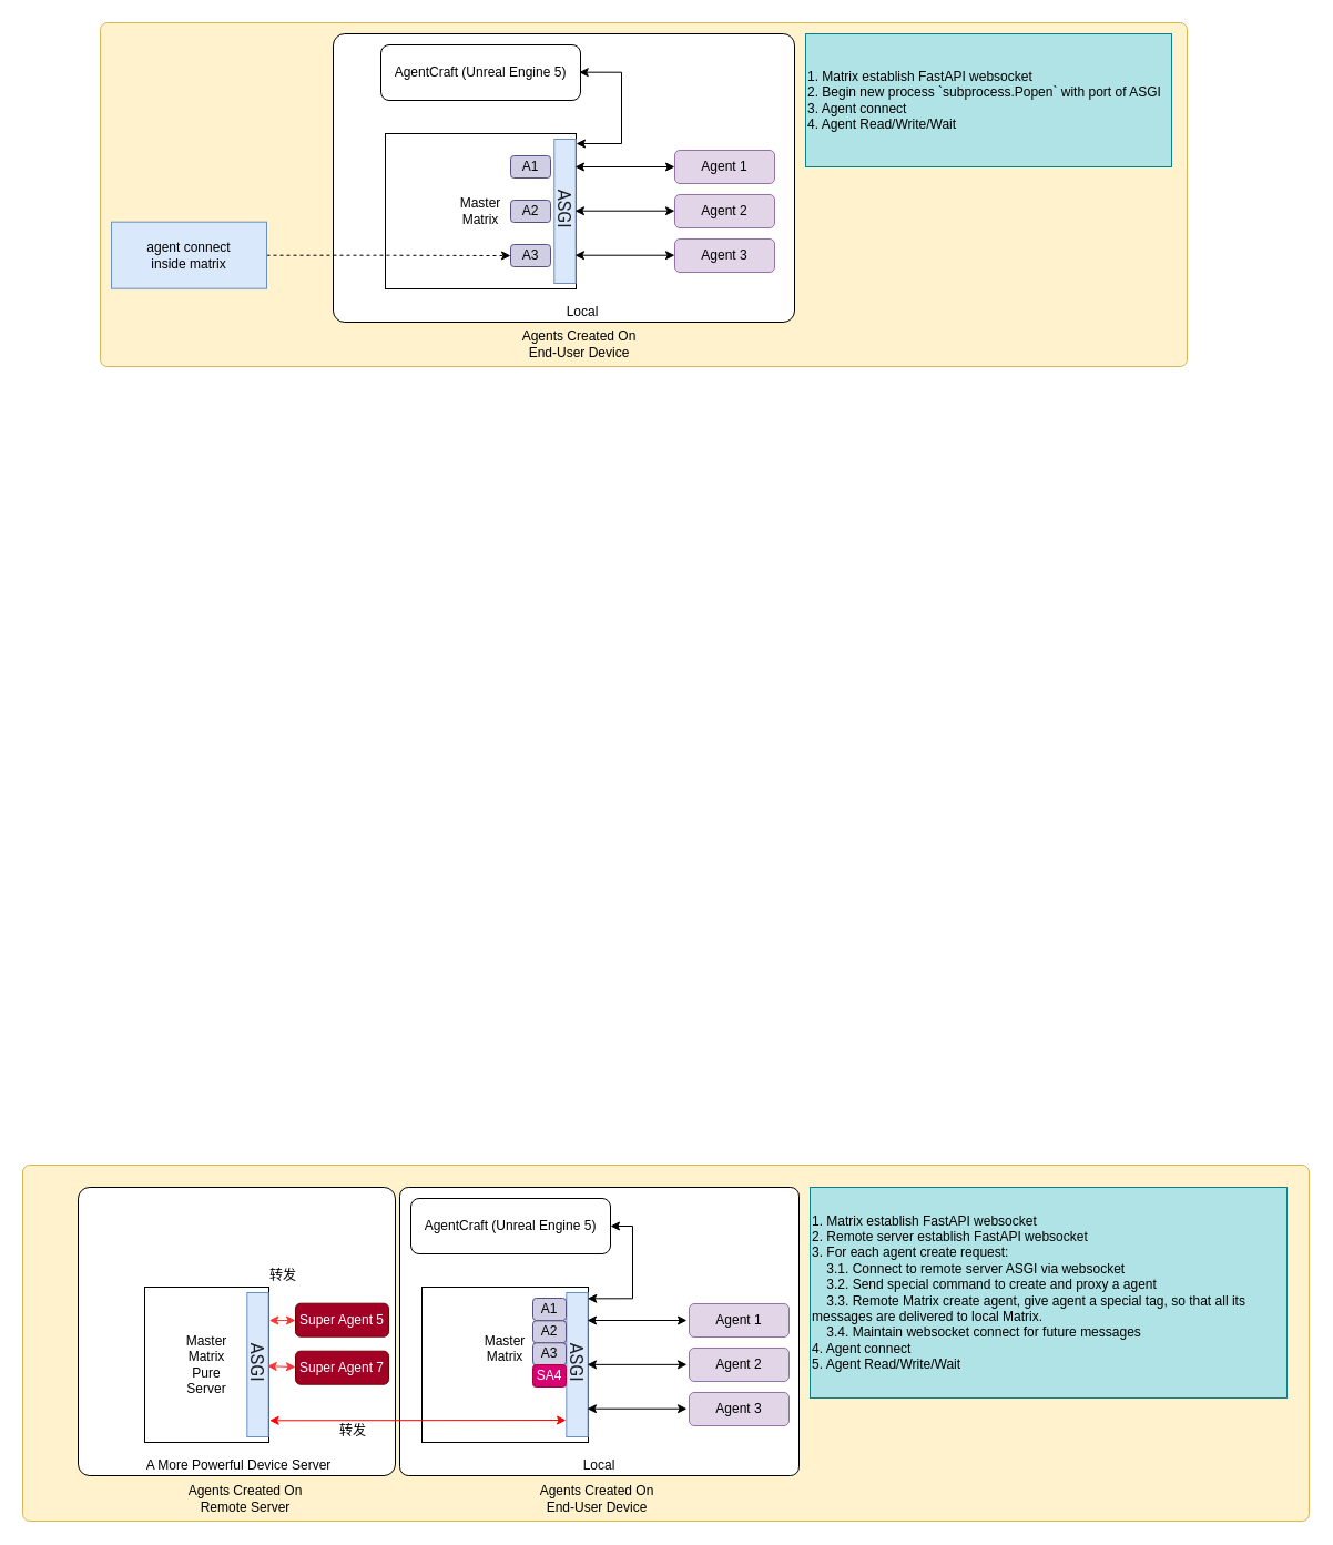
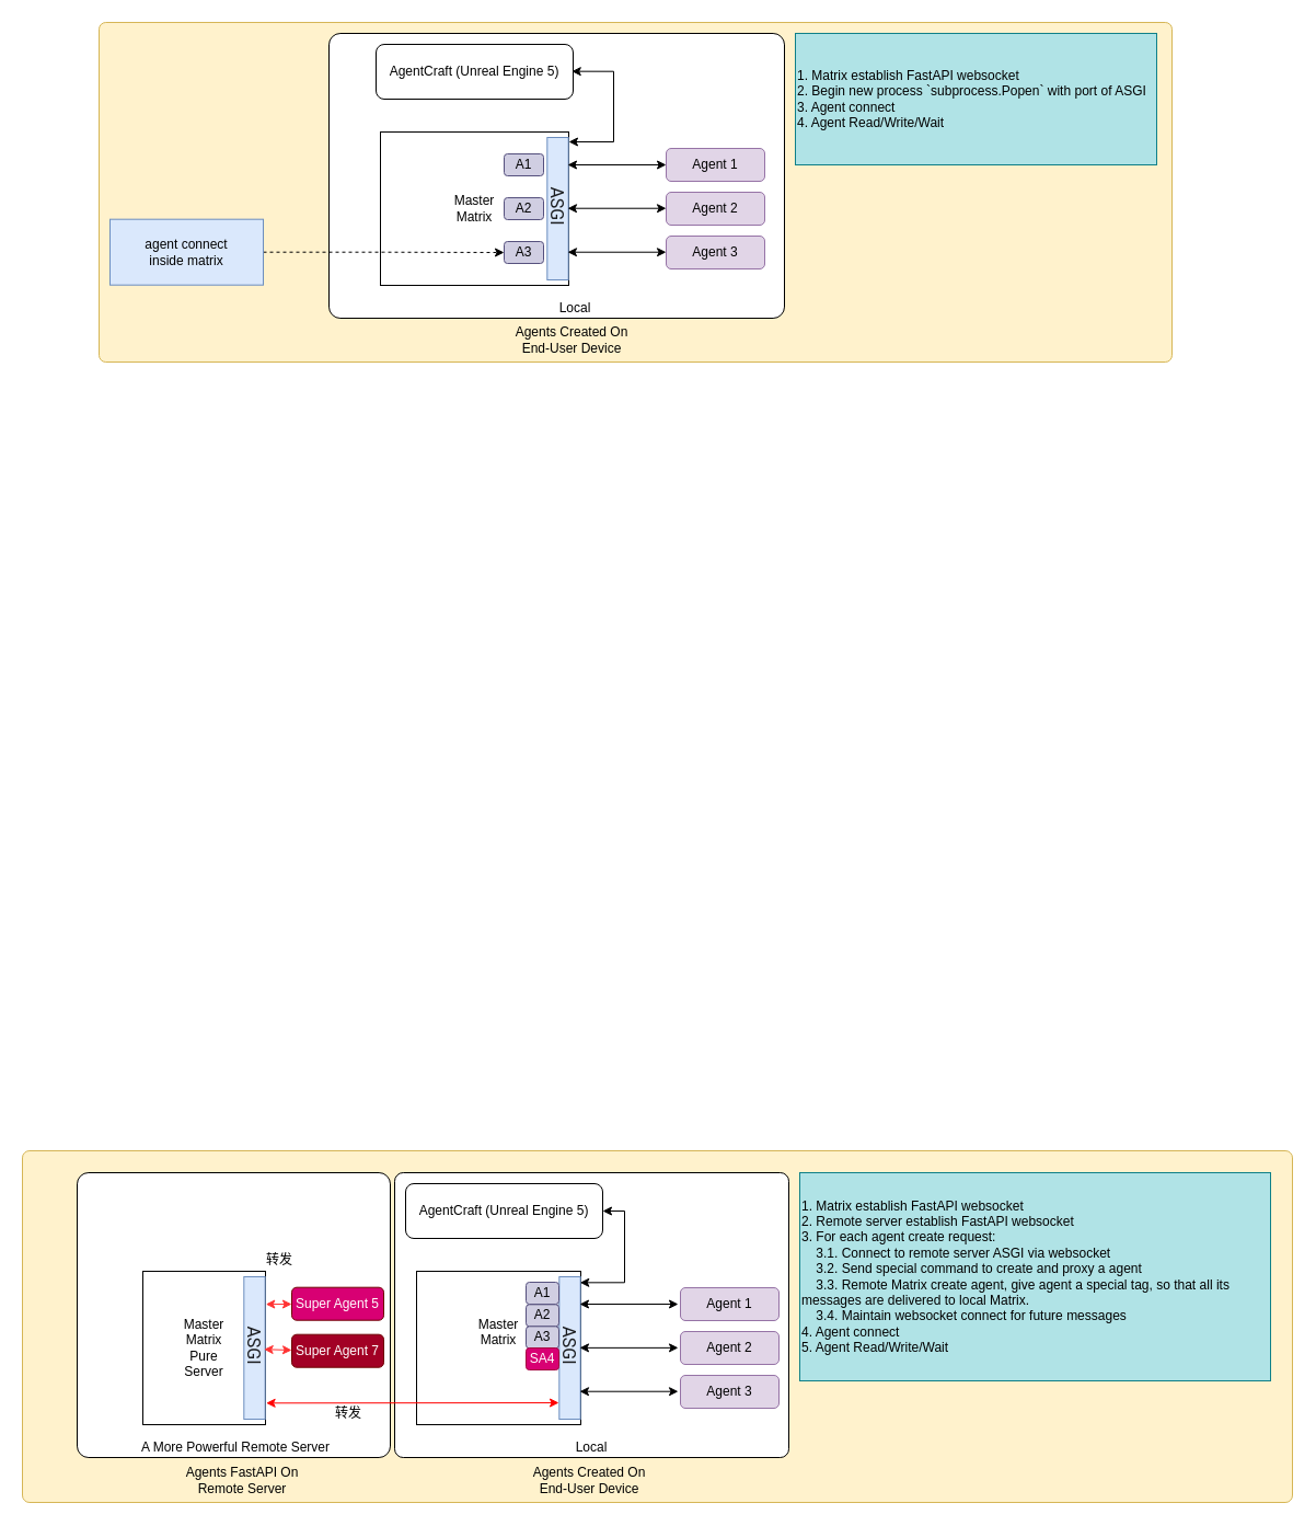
  <mxCell id="0" />
  <mxCell id="1" parent="0" />
  <mxCell id="2" value="" style="rounded=1;whiteSpace=wrap;html=1;fillColor=#fff2cc;strokeColor=#d6b656;arcSize=2;" parent="1" vertex="1"><mxGeometry x="90" y="20" width="980" height="310" as="geometry" /></mxCell>
  <mxCell id="3" value="" style="rounded=1;whiteSpace=wrap;html=1;arcSize=4;" parent="1" vertex="1"><mxGeometry x="300" width="416" height="260" as="geometry" y="30" /></mxCell>
  <mxCell id="4" value="Agent 1" style="rounded=1;whiteSpace=wrap;html=1;fillColor=#e1d5e7;strokeColor=#9673a6;" parent="1" vertex="1"><mxGeometry x="608" y="135" width="90" height="30" as="geometry" /></mxCell>
  <mxCell id="5" value="Agent 2" style="rounded=1;whiteSpace=wrap;html=1;fillColor=#e1d5e7;strokeColor=#9673a6;" parent="1" vertex="1"><mxGeometry x="608" y="175" width="90" height="30" as="geometry" /></mxCell>
  <mxCell id="6" value="Agent 3" style="rounded=1;whiteSpace=wrap;html=1;fillColor=#e1d5e7;strokeColor=#9673a6;" parent="1" vertex="1"><mxGeometry x="608" y="215" width="90" height="30" as="geometry" /></mxCell>
  <mxCell id="7" value="&lt;span style=&quot;color: rgb(0, 0, 0); font-family: Helvetica; font-size: 12px; font-style: normal; font-variant-ligatures: normal; font-variant-caps: normal; font-weight: 400; letter-spacing: normal; orphans: 2; text-indent: 0px; text-transform: none; widows: 2; word-spacing: 0px; -webkit-text-stroke-width: 0px; text-decoration-thickness: initial; text-decoration-style: initial; text-decoration-color: initial; float: none; display: inline !important;&quot;&gt;Local&lt;/span&gt;" style="text;whiteSpace=wrap;html=1;align=center;labelBackgroundColor=none;verticalAlign=middle;" parent="1" vertex="1"><mxGeometry x="470" y="271" width="110" height="20" as="geometry" /></mxCell>
  <mxCell id="8" value="Master&lt;br&gt;Matrix" style="rounded=1;whiteSpace=wrap;html=1;arcSize=0;" parent="1" vertex="1"><mxGeometry x="347" y="120" width="172" height="140" as="geometry" /></mxCell>
  <mxCell id="9" value="AgentCraft (Unreal Engine 5)" style="rounded=1;whiteSpace=wrap;html=1;" parent="1" vertex="1"><mxGeometry x="343" y="40" width="180" height="50" as="geometry" /></mxCell>
  <mxCell id="10" value="&lt;span style=&quot;color: rgba(0, 0, 0, 0.87); font-family: Roboto, -apple-system, BlinkMacSystemFont, Helvetica, Arial, sans-serif; font-size: 16px; font-style: normal; font-variant-ligatures: normal; font-variant-caps: normal; font-weight: 400; letter-spacing: normal; orphans: 2; text-indent: 0px; text-transform: none; widows: 2; word-spacing: 0px; -webkit-text-stroke-width: 0px; text-decoration-thickness: initial; text-decoration-style: initial; text-decoration-color: initial; float: none; display: inline !important;&quot;&gt;ASGI&lt;span&gt;&amp;nbsp;&lt;/span&gt;&lt;/span&gt;" style="text;whiteSpace=wrap;html=1;align=center;fillColor=#dae8fc;strokeColor=#6c8ebf;rotation=90;verticalAlign=middle;labelBackgroundColor=none;" parent="1" vertex="1"><mxGeometry x="444" y="180.32" width="130" height="19.37" as="geometry" /></mxCell>
  <mxCell id="11" value="" style="endArrow=classic;startArrow=classic;html=1;rounded=0;" parent="1" edge="1"><mxGeometry width="50" height="50" relative="1" as="geometry"><mxPoint x="608" y="150" as="sourcePoint" /><mxPoint x="518" y="150" as="targetPoint" /></mxGeometry></mxCell>
  <mxCell id="12" value="" style="endArrow=classic;startArrow=classic;html=1;rounded=0;" parent="1" edge="1"><mxGeometry width="50" height="50" relative="1" as="geometry"><mxPoint x="608" y="189.71" as="sourcePoint" /><mxPoint x="518" y="189.71" as="targetPoint" /></mxGeometry></mxCell>
  <mxCell id="13" value="" style="endArrow=classic;startArrow=classic;html=1;rounded=0;" parent="1" edge="1"><mxGeometry width="50" height="50" relative="1" as="geometry"><mxPoint x="608" y="229.71" as="sourcePoint" /><mxPoint x="518" y="229.71" as="targetPoint" /></mxGeometry></mxCell>
  <mxCell id="14" value="1. Matrix establish FastAPI websocket&lt;br&gt;2. Begin new process `subprocess.Popen` with port of ASGI&lt;br&gt;3. Agent connect&lt;br&gt;4. Agent Read/Write/Wait" style="rounded=1;whiteSpace=wrap;html=1;labelBorderColor=none;strokeColor=#0e8088;fillColor=#b0e3e6;arcSize=0;align=left;" parent="1" vertex="1"><mxGeometry x="726" width="330" height="120" as="geometry" y="30" /></mxCell>
  <mxCell id="15" value="A1" style="rounded=1;whiteSpace=wrap;html=1;fillColor=#d0cee2;strokeColor=#56517e;" parent="1" vertex="1"><mxGeometry x="460" y="140" width="36" height="20" as="geometry" /></mxCell>
  <mxCell id="16" value="A2" style="rounded=1;whiteSpace=wrap;html=1;fillColor=#d0cee2;strokeColor=#56517e;" parent="1" vertex="1"><mxGeometry x="460" y="180" width="36" height="20" as="geometry" /></mxCell>
  <mxCell id="17" value="A3" style="rounded=1;whiteSpace=wrap;html=1;fillColor=#d0cee2;strokeColor=#56517e;" parent="1" vertex="1"><mxGeometry x="460" y="220" width="36" height="20" as="geometry" /></mxCell>
  <mxCell id="18" style="edgeStyle=orthogonalEdgeStyle;rounded=0;orthogonalLoop=1;jettySize=auto;html=1;exitX=1;exitY=0.5;exitDx=0;exitDy=0;entryX=0;entryY=0.5;entryDx=0;entryDy=0;dashed=1;" parent="1" source="19" target="17" edge="1"><mxGeometry relative="1" as="geometry" /></mxCell>
  <mxCell id="19" value="agent connect&lt;br&gt;inside matrix" style="text;html=1;strokeColor=#6c8ebf;fillColor=#dae8fc;align=center;verticalAlign=middle;whiteSpace=wrap;rounded=0;" parent="1" vertex="1"><mxGeometry x="100" y="199.69" width="140" height="60" as="geometry" /></mxCell>
  <mxCell id="20" style="edgeStyle=orthogonalEdgeStyle;rounded=0;orthogonalLoop=1;jettySize=auto;html=1;exitX=0.993;exitY=0.613;exitDx=0;exitDy=0;entryX=0.041;entryY=0.021;entryDx=0;entryDy=0;entryPerimeter=0;startArrow=classic;startFill=1;exitPerimeter=0;" parent="1" edge="1"><mxGeometry relative="1" as="geometry"><mxPoint x="521.74" y="64.65" as="sourcePoint" /><mxPoint x="519" y="129" as="targetPoint" /><Array as="points"><mxPoint x="560" y="65" /><mxPoint x="560" y="129" /></Array></mxGeometry></mxCell>
  <mxCell id="21" value="Agents Created On&lt;br style=&quot;border-color: var(--border-color);&quot;&gt;End-User Device" style="text;whiteSpace=wrap;html=1;align=center;labelBackgroundColor=none;verticalAlign=middle;" parent="1" vertex="1"><mxGeometry x="454" y="290" width="136" height="40" as="geometry" /></mxCell>
  <mxCell id="22" value="" style="rounded=1;whiteSpace=wrap;html=1;fillColor=#fff2cc;strokeColor=#d6b656;arcSize=2;" vertex="1" parent="1"><mxGeometry x="20" y="1050" width="1160" height="321" as="geometry" /></mxCell>
  <mxCell id="23" value="" style="rounded=1;whiteSpace=wrap;html=1;arcSize=3;" vertex="1" parent="1"><mxGeometry x="360" y="1070" width="360" height="260" as="geometry" /></mxCell>
  <mxCell id="24" value="" style="rounded=1;whiteSpace=wrap;html=1;arcSize=4;" vertex="1" parent="1"><mxGeometry x="70" y="1070" width="286" height="260" as="geometry" /></mxCell>
  <mxCell id="25" value="Agent 1" style="rounded=1;whiteSpace=wrap;html=1;fillColor=#e1d5e7;strokeColor=#9673a6;" vertex="1" parent="1"><mxGeometry x="621" y="1175" width="90" height="30" as="geometry" /></mxCell>
  <mxCell id="26" value="Agent 2" style="rounded=1;whiteSpace=wrap;html=1;fillColor=#e1d5e7;strokeColor=#9673a6;" vertex="1" parent="1"><mxGeometry x="621" y="1215" width="90" height="30" as="geometry" /></mxCell>
  <mxCell id="27" value="Agent 3" style="rounded=1;whiteSpace=wrap;html=1;fillColor=#e1d5e7;strokeColor=#9673a6;" vertex="1" parent="1"><mxGeometry x="621" y="1255" width="90" height="30" as="geometry" /></mxCell>
- <mxCell id="28" value="&lt;span style=&quot;color: rgb(0, 0, 0); font-family: Helvetica; font-size: 12px; font-style: normal; font-variant-ligatures: normal; font-variant-caps: normal; font-weight: 400; letter-spacing: normal; orphans: 2; text-indent: 0px; text-transform: none; widows: 2; word-spacing: 0px; -webkit-text-stroke-width: 0px; text-decoration-thickness: initial; text-decoration-style: initial; text-decoration-color: initial; float: none; display: inline !important;&quot;&gt;A More Powerful Device Server&lt;/span&gt;" style="text;whiteSpace=wrap;html=1;align=center;labelBackgroundColor=none;verticalAlign=middle;" vertex="1" parent="1"><mxGeometry x="120" y="1306" width="190" height="30" as="geometry" /></mxCell>
+ <mxCell id="28" value="&lt;span style=&quot;color: rgb(0, 0, 0); font-family: Helvetica; font-size: 12px; font-style: normal; font-variant-ligatures: normal; font-variant-caps: normal; font-weight: 400; letter-spacing: normal; orphans: 2; text-indent: 0px; text-transform: none; widows: 2; word-spacing: 0px; -webkit-text-stroke-width: 0px; text-decoration-thickness: initial; text-decoration-style: initial; text-decoration-color: initial; float: none; display: inline !important;&quot;&gt;A More Powerful Remote Server&lt;/span&gt;" style="text;whiteSpace=wrap;html=1;align=center;labelBackgroundColor=none;verticalAlign=middle;" vertex="1" parent="1"><mxGeometry x="120" y="1306" width="190" height="30" as="geometry" /></mxCell>
  <mxCell id="29" value="&lt;span style=&quot;color: rgb(0, 0, 0); font-family: Helvetica; font-size: 12px; font-style: normal; font-variant-ligatures: normal; font-variant-caps: normal; font-weight: 400; letter-spacing: normal; orphans: 2; text-indent: 0px; text-transform: none; widows: 2; word-spacing: 0px; -webkit-text-stroke-width: 0px; text-decoration-thickness: initial; text-decoration-style: initial; text-decoration-color: initial; float: none; display: inline !important;&quot;&gt;Local&lt;/span&gt;" style="text;whiteSpace=wrap;html=1;align=center;labelBackgroundColor=none;verticalAlign=middle;" vertex="1" parent="1"><mxGeometry x="485" y="1311" width="110" height="20" as="geometry" /></mxCell>
  <mxCell id="30" value="Master&lt;br&gt;Matrix&lt;br&gt;&lt;br&gt;&lt;br&gt;" style="rounded=1;whiteSpace=wrap;html=1;arcSize=0;" vertex="1" parent="1"><mxGeometry x="380" y="1160" width="150" height="140" as="geometry" /></mxCell>
  <mxCell id="31" value="AgentCraft (Unreal Engine 5)" style="rounded=1;whiteSpace=wrap;html=1;" vertex="1" parent="1"><mxGeometry x="370" y="1080" width="180" height="50" as="geometry" /></mxCell>
  <mxCell id="32" value="&lt;span style=&quot;color: rgba(0, 0, 0, 0.87); font-family: Roboto, -apple-system, BlinkMacSystemFont, Helvetica, Arial, sans-serif; font-size: 16px; font-style: normal; font-variant-ligatures: normal; font-variant-caps: normal; font-weight: 400; letter-spacing: normal; orphans: 2; text-indent: 0px; text-transform: none; widows: 2; word-spacing: 0px; -webkit-text-stroke-width: 0px; text-decoration-thickness: initial; text-decoration-style: initial; text-decoration-color: initial; float: none; display: inline !important;&quot;&gt;ASGI&lt;span&gt;&amp;nbsp;&lt;/span&gt;&lt;/span&gt;" style="text;whiteSpace=wrap;html=1;align=center;fillColor=#dae8fc;strokeColor=#6c8ebf;rotation=90;verticalAlign=middle;labelBackgroundColor=none;" vertex="1" parent="1"><mxGeometry x="455" y="1220.32" width="130" height="19.37" as="geometry" /></mxCell>
  <mxCell id="33" value="" style="endArrow=classic;startArrow=classic;html=1;rounded=0;" edge="1" parent="1"><mxGeometry width="50" height="50" relative="1" as="geometry"><mxPoint x="619" y="1190" as="sourcePoint" /><mxPoint x="529" y="1190" as="targetPoint" /></mxGeometry></mxCell>
  <mxCell id="34" value="" style="endArrow=classic;startArrow=classic;html=1;rounded=0;" edge="1" parent="1"><mxGeometry width="50" height="50" relative="1" as="geometry"><mxPoint x="619" y="1229.86" as="sourcePoint" /><mxPoint x="529" y="1229.86" as="targetPoint" /></mxGeometry></mxCell>
  <mxCell id="35" value="" style="endArrow=classic;startArrow=classic;html=1;rounded=0;" edge="1" parent="1"><mxGeometry width="50" height="50" relative="1" as="geometry"><mxPoint x="619" y="1269.71" as="sourcePoint" /><mxPoint x="529" y="1269.71" as="targetPoint" /></mxGeometry></mxCell>
  <mxCell id="36" value="" style="endArrow=classic;startArrow=classic;html=1;rounded=0;entryX=0.887;entryY=-0.048;entryDx=0;entryDy=0;exitX=0.885;exitY=1.016;exitDx=0;exitDy=0;strokeColor=#FF0000;entryPerimeter=0;exitPerimeter=0;" edge="1" parent="1" source="32" target="42"><mxGeometry width="50" height="50" relative="1" as="geometry"><mxPoint x="420" y="1280" as="sourcePoint" /><mxPoint x="244.685" y="1280.005" as="targetPoint" /></mxGeometry></mxCell>
- <mxCell id="37" value="Agents Created On Remote Server" style="text;whiteSpace=wrap;html=1;align=center;labelBackgroundColor=none;verticalAlign=middle;" vertex="1" parent="1"><mxGeometry x="153" y="1331" width="136" height="40" as="geometry" /></mxCell>
+ <mxCell id="37" value="Agents FastAPI On Remote Server" style="text;whiteSpace=wrap;html=1;align=center;labelBackgroundColor=none;verticalAlign=middle;" vertex="1" parent="1"><mxGeometry x="153" y="1331" width="136" height="40" as="geometry" /></mxCell>
  <mxCell id="38" value="1. Matrix establish FastAPI websocket&lt;br&gt;2. Remote server establish&amp;nbsp;FastAPI&amp;nbsp;websocket&lt;br&gt;3. For each agent create request:&lt;br&gt;&lt;span style=&quot;&quot;&gt;&lt;span style=&quot;&quot;&gt;&amp;nbsp;&amp;nbsp;&amp;nbsp;&amp;nbsp;&lt;/span&gt;&lt;/span&gt;3.1. Connect to remote server ASGI via websocket&lt;br&gt;&lt;span style=&quot;&quot;&gt;&lt;span style=&quot;&quot;&gt;&amp;nbsp;&amp;nbsp;&amp;nbsp;&amp;nbsp;&lt;/span&gt;&lt;/span&gt;3.2. Send special command to create and proxy a agent&lt;br&gt;&lt;span style=&quot;&quot;&gt;&lt;span style=&quot;&quot;&gt;&amp;nbsp;&amp;nbsp;&amp;nbsp;&amp;nbsp;&lt;/span&gt;&lt;/span&gt;3.3. Remote Matrix create agent, give agent a special tag, so that all its messages are delivered to local Matrix.&lt;br&gt;&amp;nbsp; &amp;nbsp; 3.4. Maintain websocket connect for future messages&lt;br&gt;4. Agent connect&lt;br&gt;5. Agent Read/Write/Wait" style="rounded=1;whiteSpace=wrap;html=1;labelBorderColor=none;strokeColor=#0e8088;fillColor=#b0e3e6;arcSize=0;align=left;" vertex="1" parent="1"><mxGeometry x="730" y="1070" width="430" height="190" as="geometry" /></mxCell>
  <mxCell id="39" value="Master&lt;br&gt;Matrix&lt;br&gt;Pure&lt;br&gt;Server&lt;br&gt;" style="rounded=1;whiteSpace=wrap;html=1;arcSize=0;" vertex="1" parent="1"><mxGeometry x="130" y="1160" width="112" height="140" as="geometry" /></mxCell>
- <mxCell id="40" value="Super Agent 5" style="rounded=1;whiteSpace=wrap;html=1;fillColor=#a20025;fontColor=#ffffff;strokeColor=#6F0000;" vertex="1" parent="1"><mxGeometry x="266" y="1174.69" width="84" height="30" as="geometry" /></mxCell>
+ <mxCell id="40" value="Super Agent 5" style="rounded=1;whiteSpace=wrap;html=1;fillColor=#d80073;fontColor=#ffffff;strokeColor=#6F0000;" vertex="1" parent="1"><mxGeometry x="266" y="1174.69" width="84" height="30" as="geometry" /></mxCell>
  <mxCell id="41" value="Super Agent 7" style="rounded=1;whiteSpace=wrap;html=1;fillColor=#a20025;fontColor=#ffffff;strokeColor=#6F0000;" vertex="1" parent="1"><mxGeometry x="266" y="1217.69" width="84" height="30" as="geometry" /></mxCell>
  <mxCell id="42" value="&lt;span style=&quot;color: rgba(0, 0, 0, 0.87); font-family: Roboto, -apple-system, BlinkMacSystemFont, Helvetica, Arial, sans-serif; font-size: 16px; font-style: normal; font-variant-ligatures: normal; font-variant-caps: normal; font-weight: 400; letter-spacing: normal; orphans: 2; text-indent: 0px; text-transform: none; widows: 2; word-spacing: 0px; -webkit-text-stroke-width: 0px; text-decoration-thickness: initial; text-decoration-style: initial; text-decoration-color: initial; float: none; display: inline !important;&quot;&gt;ASGI&lt;span&gt;&amp;nbsp;&lt;/span&gt;&lt;/span&gt;" style="text;whiteSpace=wrap;html=1;align=center;fillColor=#dae8fc;strokeColor=#6c8ebf;rotation=90;verticalAlign=middle;labelBackgroundColor=none;" vertex="1" parent="1"><mxGeometry x="167" y="1220.32" width="130" height="19.37" as="geometry" /></mxCell>
  <mxCell id="43" value="" style="endArrow=classic;startArrow=classic;html=1;rounded=0;entryX=0.193;entryY=-0.031;entryDx=0;entryDy=0;entryPerimeter=0;strokeColor=#FF3333;" edge="1" parent="1" target="42"><mxGeometry width="50" height="50" relative="1" as="geometry"><mxPoint x="266" y="1190" as="sourcePoint" /><mxPoint x="246" y="1190" as="targetPoint" /></mxGeometry></mxCell>
  <mxCell id="44" value="" style="endArrow=classic;startArrow=classic;html=1;rounded=0;entryX=0.448;entryY=0.001;entryDx=0;entryDy=0;entryPerimeter=0;strokeColor=#FF3333;" edge="1" parent="1"><mxGeometry width="50" height="50" relative="1" as="geometry"><mxPoint x="266" y="1232" as="sourcePoint" /><mxPoint x="240.666" y="1231.245" as="targetPoint" /></mxGeometry></mxCell>
  <mxCell id="45" value="转发" style="text;whiteSpace=wrap;html=1;align=center;labelBackgroundColor=none;verticalAlign=middle;" vertex="1" parent="1"><mxGeometry x="230" y="1140" width="50" height="20" as="geometry" /></mxCell>
  <mxCell id="46" value="转发" style="text;whiteSpace=wrap;html=1;align=center;labelBackgroundColor=none;verticalAlign=middle;" vertex="1" parent="1"><mxGeometry x="293" y="1280" width="50" height="20" as="geometry" /></mxCell>
  <mxCell id="47" value="A1" style="rounded=1;whiteSpace=wrap;html=1;fillColor=#d0cee2;strokeColor=#56517e;" vertex="1" parent="1"><mxGeometry x="480" y="1170" width="30" height="20" as="geometry" /></mxCell>
  <mxCell id="48" value="A2" style="rounded=1;whiteSpace=wrap;html=1;fillColor=#d0cee2;strokeColor=#56517e;" vertex="1" parent="1"><mxGeometry x="480" y="1190.32" width="30" height="20" as="geometry" /></mxCell>
  <mxCell id="49" value="A3" style="rounded=1;whiteSpace=wrap;html=1;fillColor=#d0cee2;strokeColor=#56517e;" vertex="1" parent="1"><mxGeometry x="480" y="1210.32" width="30" height="20" as="geometry" /></mxCell>
  <mxCell id="50" value="SA4" style="rounded=1;whiteSpace=wrap;html=1;fillColor=#d80073;strokeColor=#A50040;fontColor=#ffffff;" vertex="1" parent="1"><mxGeometry x="480" y="1230" width="30" height="20" as="geometry" /></mxCell>
  <mxCell id="51" style="edgeStyle=orthogonalEdgeStyle;rounded=0;orthogonalLoop=1;jettySize=auto;html=1;exitX=1;exitY=0.5;exitDx=0;exitDy=0;entryX=0.041;entryY=0.021;entryDx=0;entryDy=0;entryPerimeter=0;startArrow=classic;startFill=1;" edge="1" parent="1" source="31" target="32"><mxGeometry relative="1" as="geometry"><Array as="points"><mxPoint x="570" y="1105" /><mxPoint x="570" y="1170" /><mxPoint x="529" y="1170" /></Array></mxGeometry></mxCell>
  <mxCell id="52" value="Agents Created On &lt;br&gt;End-User Device" style="text;whiteSpace=wrap;html=1;align=center;labelBackgroundColor=none;verticalAlign=middle;" vertex="1" parent="1"><mxGeometry x="470" y="1331" width="136" height="40" as="geometry" /></mxCell>
